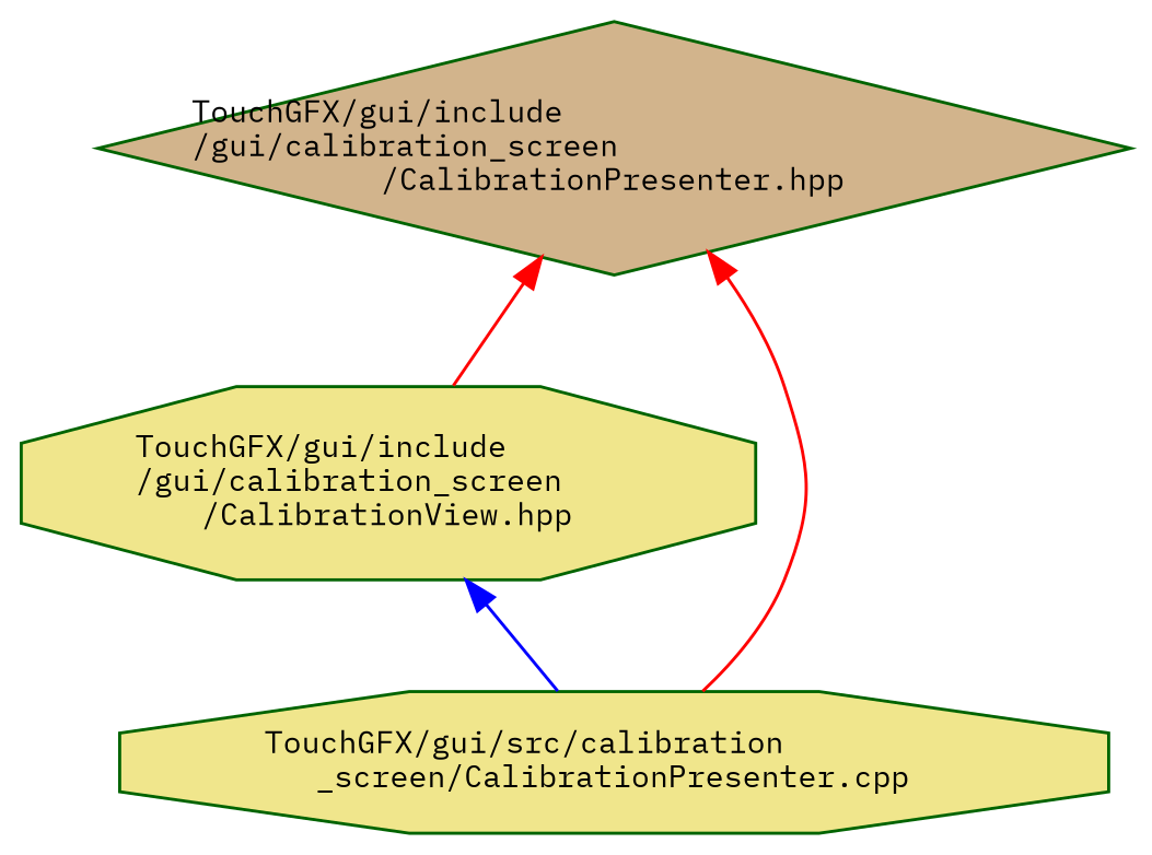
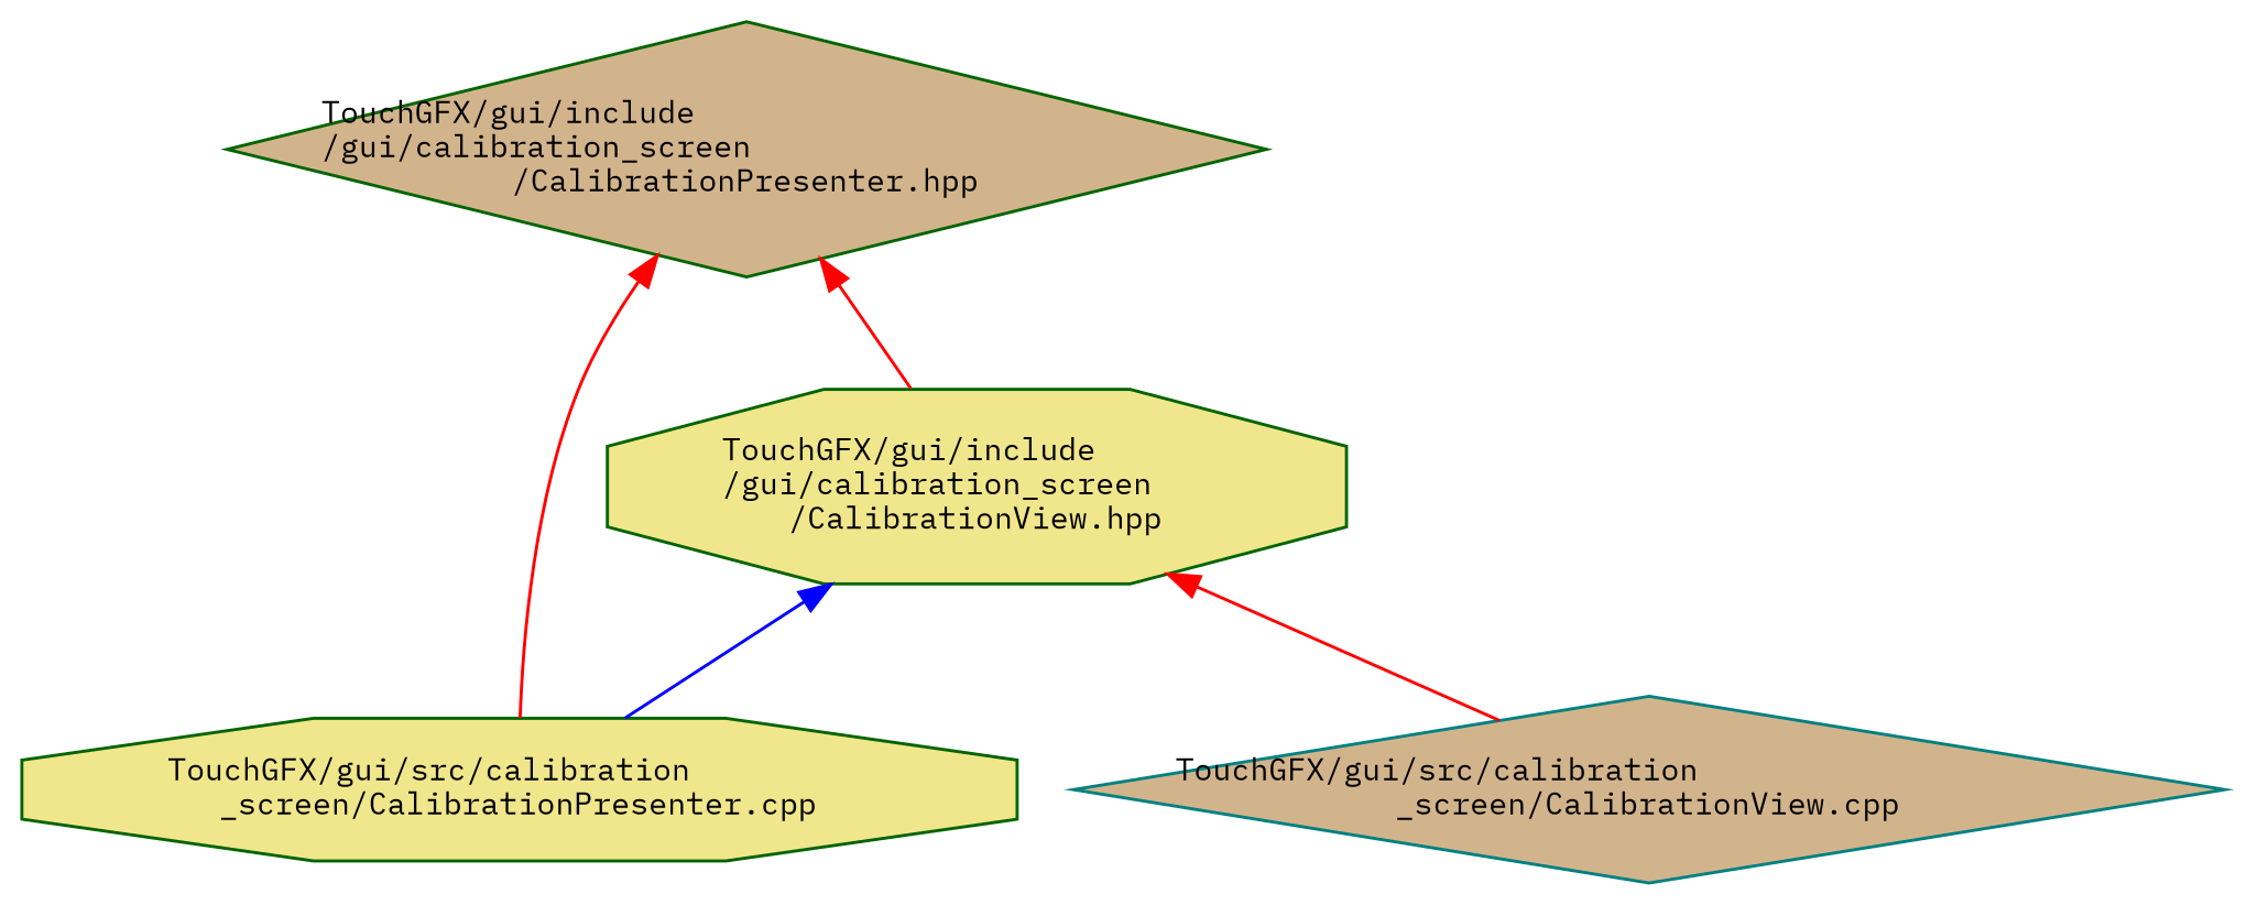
  digraph {
    fontname="IBM Plex Mono"
    node [color=darkgreen fillcolor=tan fontname="IBM Plex Mono" fontsize=10 shape=diamond style=filled]
    edge [color=red dir=back fontname="IBM Plex Mono" fontsize=10 labelfontname=Helvetica labelfontsize=10 style=solid]
    n1 [fontcolor=black height=0.2 label="TouchGFX/gui/include\l/gui/calibration_screen\l/CalibrationPresenter.hpp" width=0.4]
    n2 [fillcolor=khaki height=0.2 label="TouchGFX/gui/include\l/gui/calibration_screen\l/CalibrationView.hpp" shape=octagon width=0.4]
    n3 [fillcolor=khaki height=0.2 label="TouchGFX/gui/src/calibration\l_screen/CalibrationPresenter.cpp" shape=octagon width=0.4]
+   n4 [color=teal height=0.2 label="TouchGFX/gui/src/calibration\l_screen/CalibrationView.cpp" width=0.4]
    n1 -> n2
    n1 -> n3
    n2 -> n3 [color=blue]
+   n2 -> n4
  }
